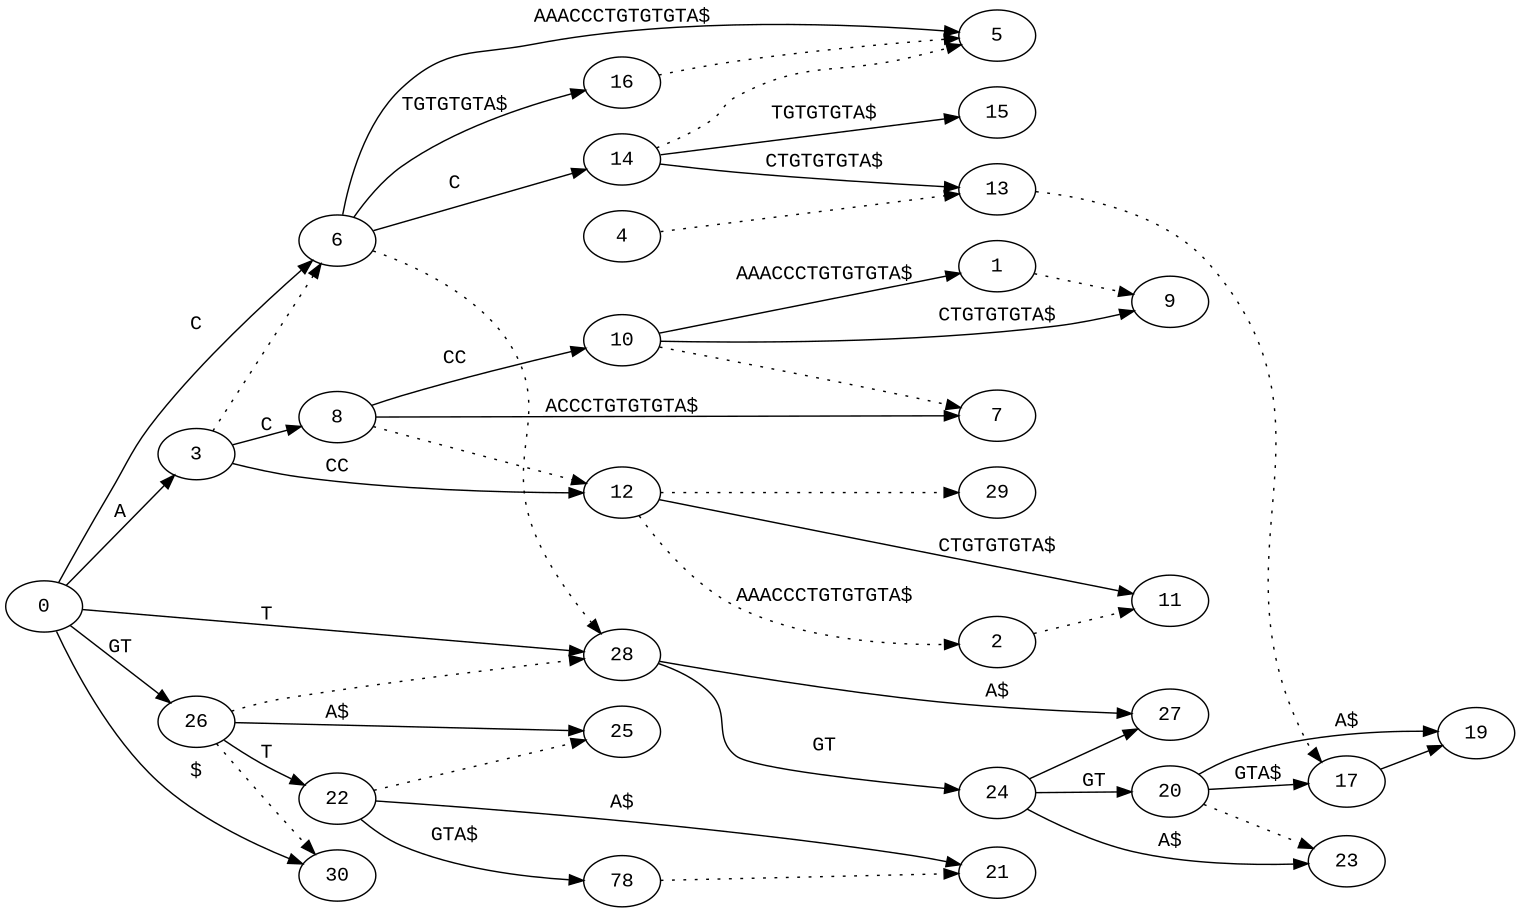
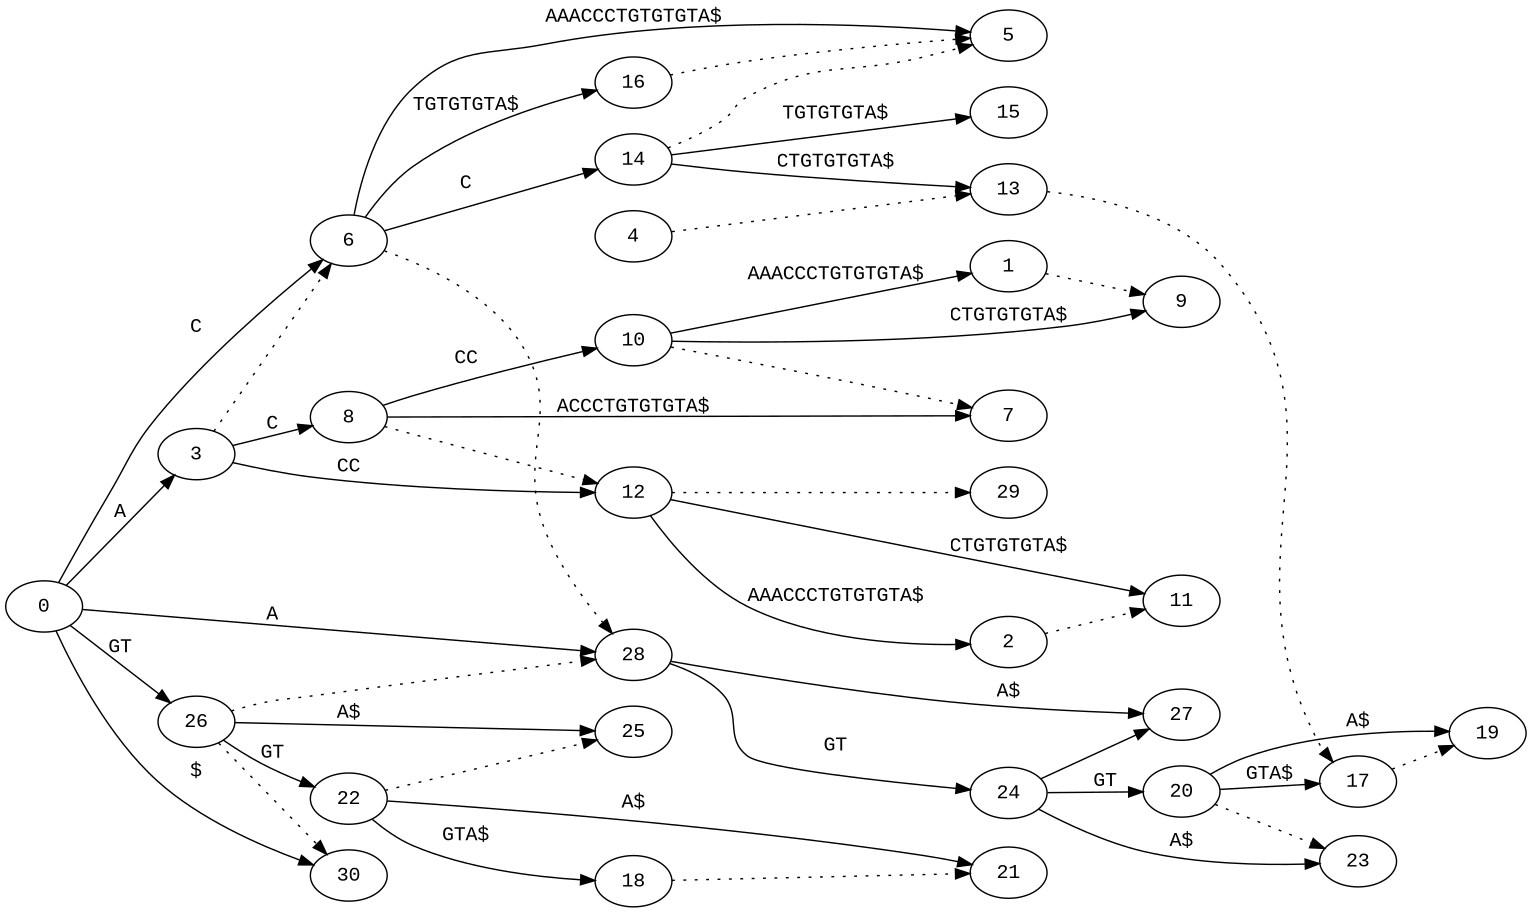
  digraph {
    fontname="Liberation Mono"
    rankdir=LR
    node [fontname="Liberation Mono"]
    edge [fontname="Liberation Mono"]
    0
    3
    6
    28
    26
    30
    8
    12
    14
    5
    16
    24
    27
    22
    25
    10
    7
    29
    2
    11
    13
    15
    1
    9
    20
    23
    4
    17
-   18 [label=78]
+   18
    21
    19
    0 -> 3 [label=A]
    0 -> 6 [label=C]
-   0 -> 28 [label=T]
+   0 -> 28 [label=A]
    0 -> 26 [label=GT]
    0 -> 30 [label="$"]
    3 -> 6 [style=dotted]
    3 -> 8 [label=C]
    3 -> 12 [label=CC]
    6 -> 28 [style=dotted]
    6 -> 14 [label=C]
    6 -> 5 [label="AAACCCTGTGTGTA$"]
    6 -> 16 [label="TGTGTGTA$"]
    28 -> 24 [label=GT]
    28 -> 27 [label="A$"]
    26 -> 28 [style=dotted]
    26 -> 30 [style=dotted]
-   26 -> 22 [label=T]
+   26 -> 22 [label=GT]
    26 -> 25 [label="A$"]
    8 -> 12 [style=dotted]
    8 -> 10 [label=CC]
    8 -> 7 [label="ACCCTGTGTGTA$"]
    12 -> 29 [style=dotted]
-   12 -> 2 [label="AAACCCTGTGTGTA$" style=dotted]
+   12 -> 2 [label="AAACCCTGTGTGTA$"]
    12 -> 11 [label="CTGTGTGTA$"]
    14 -> 5 [style=dotted]
    14 -> 13 [label="CTGTGTGTA$"]
    14 -> 15 [label="TGTGTGTA$"]
    16 -> 5 [style=dotted]
    24 -> 27 [style=solid]
    24 -> 20 [label=GT]
    24 -> 23 [label="A$"]
    22 -> 25 [style=dotted]
    22 -> 18 [label="GTA$"]
    22 -> 21 [label="A$"]
    10 -> 7 [style=dotted]
    10 -> 1 [label="AAACCCTGTGTGTA$"]
    10 -> 9 [label="CTGTGTGTA$"]
    2 -> 11 [style=dotted]
    13 -> 17 [style=dotted]
    1 -> 9 [style=dotted]
    20 -> 23 [style=dotted]
    20 -> 17 [label="GTA$"]
    20 -> 19 [label="A$"]
    4 -> 13 [style=dotted]
-   17 -> 19 [style=solid]
+   17 -> 19 [style=dotted]
    18 -> 21 [style=dotted]
  }
